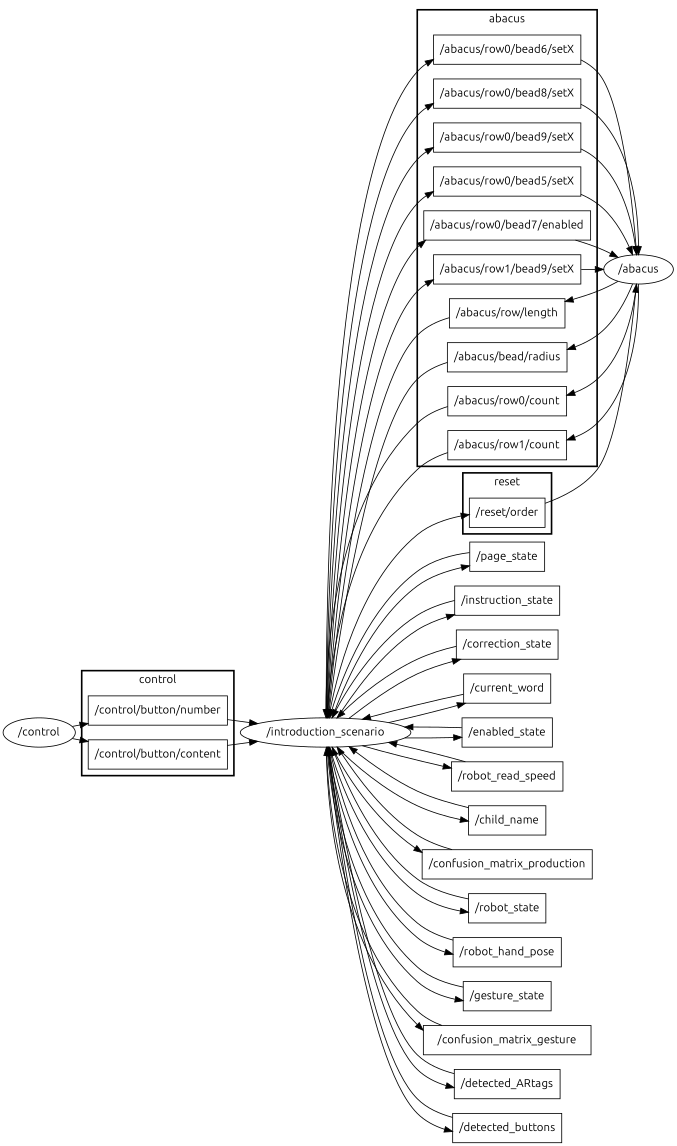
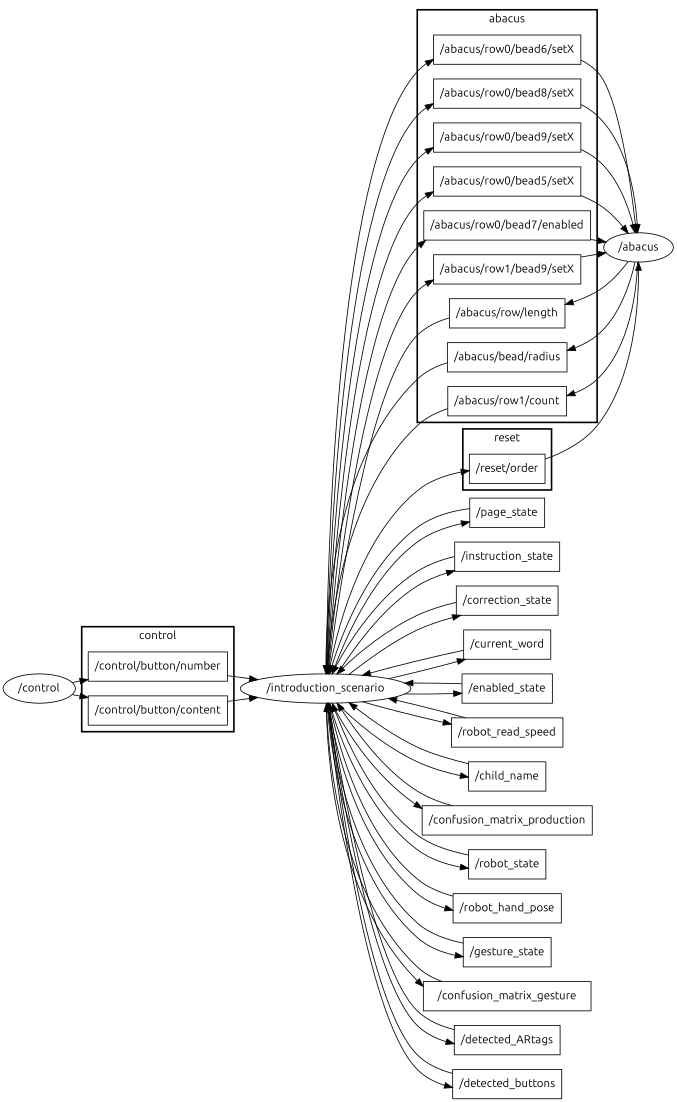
  digraph {
    compound=True
    fontname=Ubuntu
    rank=same
    rankdir=LR
    ranksep=0.2
    node [fontname=Ubuntu shape=box]
    edge [fontname=Ubuntu penwidth=1]
    n1 [height=0.5 label="/abacus/row0/bead6/setX" width=2.125]
    n2 [height=0.5 label="/abacus/row0/bead8/setX" width=2.125]
    n3 [height=0.5 label="/abacus/row0/bead9/setX" width=2.125]
    n4 [height=0.5 label="/abacus/row0/bead5/setX" width=2.125]
    n5 [height=0.5 label="/abacus/row0/bead7/enabled" width=2.125]
    n6 [height=0.5 label="/abacus/row1/bead9/setX" width=2.125]
    n7 [height=0.5 label="/abacus/row/length" width=1.6528]
    n8 [height=0.5 label="/abacus/bead/radius" width=1.7083]
-   n9 [height=0.5 label="/abacus/row0/count" width=1.6944]
    n10 [height=0.5 label="/abacus/row1/count" width=1.6944]
    n11 [height=0.5 label="/reset/order" width=1.0833]
    n12 [height=0.5 label="/control/button/number" width=1.9861]
    n13 [height=0.5 label="/control/button/content" width=1.9444]
    n14 [height=0.5 label="/abacus" shape=ellipse width=1.0291]
    n15 [height=0.5 label="/introduction_scenario" shape=ellipse width=2.4914]
    n16 [height=0.5 label="/page_state" width=1.0694]
    n17 [height=0.5 label="/instruction_state" width=1.5278]
    n18 [height=0.5 label="/correction_state" width=1.4861]
    n19 [height=0.5 label="/current_word" width=1.2917]
    n20 [height=0.5 label="/enabled_state" width=1.3056]
    n21 [height=0.5 label="/robot_read_speed" width=1.6111]
    n22 [height=0.5 label="/child_name" width=1.1667]
    n23 [height=0.5 label="/confusion_matrix_production" width=2.5278]
    n24 [height=0.5 label="/robot_state" width=1.1111]
    n25 [height=0.5 label="/robot_hand_pose" width=1.5694]
    n26 [height=0.5 label="/gesture_state" width=1.2639]
    n27 [height=0.5 label="/confusion_matrix_gesture" width=2.8611]
    n28 [height=0.5 label="/detected_ARtags" width=1.5694]
    n29 [height=0.5 label="/detected_buttons" width=1.5556]
    n30 [height=0.5 label="/control" shape=ellipse width=1.0652]
    subgraph cluster_1 {
      label=abacus
      style=bold
      n1
      n2
      n3
      n4
      n5
      n6
      n7
      n8
-     n9
      n10
    }
    subgraph cluster_2 {
      label=reset
      style=bold
      n11
    }
    subgraph cluster_3 {
      label=control
      style=bold
      n12
      n13
    }
    n1 -> n14
    n2 -> n14
    n3 -> n14
    n4 -> n14
    n5 -> n14
    n6 -> n14
    n7 -> n15
    n8 -> n15
-   n9 -> n15
    n10 -> n15
    n11 -> n14
    n12 -> n15
    n13 -> n15
    n14 -> n7
    n14 -> n8
-   n14 -> n9
    n14 -> n10
    n15 -> n1
    n15 -> n2
    n15 -> n3
    n15 -> n4
    n15 -> n5
    n15 -> n6
    n15 -> n11
    n15 -> n16
    n15 -> n17
    n15 -> n18
    n15 -> n19
    n15 -> n20
    n15 -> n21
    n15 -> n22
    n15 -> n23
    n15 -> n24
    n15 -> n25
    n15 -> n26
    n15 -> n27
    n15 -> n28
    n15 -> n29
    n16 -> n15
    n17 -> n15
    n18 -> n15
    n19 -> n15
    n20 -> n15
    n21 -> n15
    n22 -> n15
    n23 -> n15
    n24 -> n15
    n25 -> n15
    n26 -> n15
    n27 -> n15
    n28 -> n15
    n29 -> n15
    n30 -> n12
    n30 -> n13
  }
